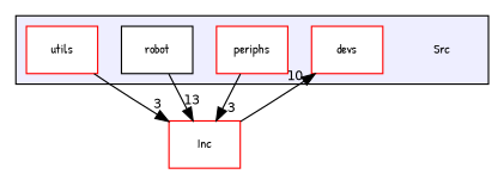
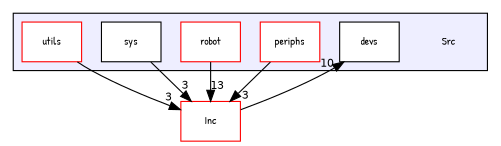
  digraph {
    compound=true
    fontname="Patrick Hand"
    node [color=red fontname="Patrick Hand" fontsize=10 shape=box fillcolor=white style=filled]
    edge [fontname="Patrick Hand" headlabel=3 labeldistance=1.5 labelfontname=Helvetica labelfontsize=10]
    n1 [label=Src shape=plaintext fillcolor="" style=""]
-   n2 [label=devs]
+   n2 [color=black label=devs]
    n3 [label=periphs]
-   n4 [color=black label=robot]
+   n4 [label=robot]
+   n5 [color=black label=sys]
    n6 [label=utils]
    n7 [label=Inc]
    subgraph cluster_1 {
      bgcolor="#eeeeff"
      pencolor=black
      n1
      n2
      n3
      n4
+     n5
      n6
    }
    n3 -> n7
    n4 -> n7 [headlabel=13]
+   n5 -> n7
    n6 -> n7
    n7 -> n2 [headlabel=10]
  }
